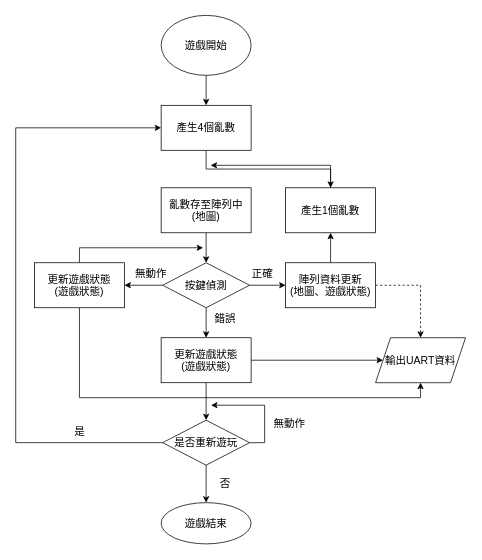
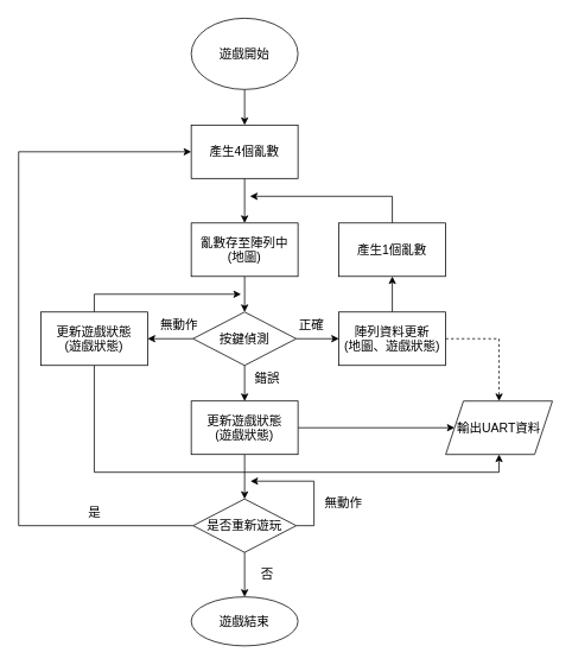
  <mxCell id="0" />
  <mxCell id="1" parent="0" />
  <mxCell id="2" value="" style="edgeStyle=orthogonalEdgeStyle;rounded=0;orthogonalLoop=1;jettySize=auto;html=1;fontSize=14;" parent="1" source="3" target="11" edge="1"><mxGeometry relative="1" as="geometry" /></mxCell>
  <mxCell id="3" value="&lt;font style=&quot;font-size: 14px;&quot;&gt;遊戲開始&lt;/font&gt;" style="ellipse;whiteSpace=wrap;html=1;" parent="1" vertex="1"><mxGeometry x="214" y="20" width="120" height="80" as="geometry" /></mxCell>
  <mxCell id="4" style="edgeStyle=orthogonalEdgeStyle;rounded=0;orthogonalLoop=1;jettySize=auto;html=1;exitX=0.5;exitY=1;exitDx=0;exitDy=0;entryX=0.5;entryY=0;entryDx=0;entryDy=0;fontSize=14;" parent="1" source="7" target="18" edge="1"><mxGeometry relative="1" as="geometry" /></mxCell>
  <mxCell id="5" style="edgeStyle=orthogonalEdgeStyle;rounded=0;orthogonalLoop=1;jettySize=auto;html=1;exitX=1;exitY=0.5;exitDx=0;exitDy=0;entryX=0;entryY=0.5;entryDx=0;entryDy=0;fontSize=14;" parent="1" source="7" target="14" edge="1"><mxGeometry relative="1" as="geometry" /></mxCell>
  <mxCell id="6" style="edgeStyle=orthogonalEdgeStyle;rounded=0;orthogonalLoop=1;jettySize=auto;html=1;exitX=0;exitY=0.5;exitDx=0;exitDy=0;entryX=1;entryY=0.5;entryDx=0;entryDy=0;fontSize=14;" parent="1" source="7" target="22" edge="1"><mxGeometry relative="1" as="geometry" /></mxCell>
  <mxCell id="7" value="&lt;font style=&quot;font-size: 14px;&quot;&gt;按鍵偵測&lt;/font&gt;" style="rhombus;whiteSpace=wrap;html=1;" parent="1" vertex="1"><mxGeometry x="216" y="350" width="116" height="60" as="geometry" /></mxCell>
  <mxCell id="8" value="" style="edgeStyle=orthogonalEdgeStyle;rounded=0;orthogonalLoop=1;jettySize=auto;html=1;fontSize=14;" parent="1" source="9" target="7" edge="1"><mxGeometry relative="1" as="geometry" /></mxCell>
  <mxCell id="9" value="&lt;font style=&quot;font-size: 14px;&quot;&gt;亂數存至陣列中&lt;br&gt;(地圖)&lt;br&gt;&lt;/font&gt;" style="rounded=0;whiteSpace=wrap;html=1;" parent="1" vertex="1"><mxGeometry x="214" y="250" width="120" height="60" as="geometry" /></mxCell>
- <mxCell id="10" style="edgeStyle=orthogonalEdgeStyle;rounded=0;orthogonalLoop=1;jettySize=auto;html=1;exitX=0.5;exitY=1;exitDx=0;exitDy=0;fontSize=14;" parent="1" source="11" target="34" edge="1"><mxGeometry relative="1" as="geometry" /></mxCell>
+ <mxCell id="10" style="edgeStyle=orthogonalEdgeStyle;rounded=0;orthogonalLoop=1;jettySize=auto;html=1;exitX=0.5;exitY=1;exitDx=0;exitDy=0;entryX=0.5;entryY=0;entryDx=0;entryDy=0;fontSize=14;" parent="1" source="11" target="9" edge="1"><mxGeometry relative="1" as="geometry" /></mxCell>
  <mxCell id="11" value="&lt;font style=&quot;&quot;&gt;&lt;font style=&quot;font-size: 14px;&quot;&gt;產生4個亂數&lt;/font&gt;&lt;br&gt;&lt;/font&gt;" style="rounded=0;whiteSpace=wrap;html=1;" parent="1" vertex="1"><mxGeometry x="214" y="140" width="120" height="60" as="geometry" /></mxCell>
  <mxCell id="12" style="edgeStyle=orthogonalEdgeStyle;rounded=0;orthogonalLoop=1;jettySize=auto;html=1;exitX=1;exitY=0.5;exitDx=0;exitDy=0;entryX=0.5;entryY=0;entryDx=0;entryDy=0;fontSize=14;dashed=1;" parent="1" source="14" target="32" edge="1"><mxGeometry relative="1" as="geometry" /></mxCell>
  <mxCell id="13" value="" style="edgeStyle=orthogonalEdgeStyle;rounded=0;orthogonalLoop=1;jettySize=auto;html=1;" edge="1" parent="1" source="14" target="34"><mxGeometry relative="1" as="geometry" /></mxCell>
  <mxCell id="14" value="&lt;font style=&quot;font-size: 14px;&quot;&gt;陣列資料更新&lt;br&gt;(地圖、遊戲狀態)&lt;br&gt;&lt;/font&gt;" style="rounded=0;whiteSpace=wrap;html=1;" parent="1" vertex="1"><mxGeometry x="380" y="350" width="120" height="60" as="geometry" /></mxCell>
  <mxCell id="15" value="正確" style="text;html=1;align=center;verticalAlign=middle;resizable=0;points=[];autosize=1;strokeColor=none;fillColor=none;fontSize=14;" parent="1" vertex="1"><mxGeometry x="324" y="350" width="50" height="30" as="geometry" /></mxCell>
  <mxCell id="16" value="" style="edgeStyle=orthogonalEdgeStyle;rounded=0;orthogonalLoop=1;jettySize=auto;html=1;fontSize=14;" parent="1" source="18" target="26" edge="1"><mxGeometry relative="1" as="geometry" /></mxCell>
  <mxCell id="17" style="edgeStyle=orthogonalEdgeStyle;rounded=0;orthogonalLoop=1;jettySize=auto;html=1;exitX=1;exitY=0.5;exitDx=0;exitDy=0;fontSize=14;" parent="1" source="18" target="32" edge="1"><mxGeometry relative="1" as="geometry" /></mxCell>
  <mxCell id="18" value="&lt;font style=&quot;font-size: 14px;&quot;&gt;更新遊戲狀態&lt;br&gt;(遊戲狀態)&lt;br&gt;&lt;/font&gt;" style="rounded=0;whiteSpace=wrap;html=1;" parent="1" vertex="1"><mxGeometry x="214" y="450" width="120" height="60" as="geometry" /></mxCell>
  <mxCell id="19" value="錯誤" style="text;html=1;align=center;verticalAlign=middle;resizable=0;points=[];autosize=1;strokeColor=none;fillColor=none;fontSize=14;" parent="1" vertex="1"><mxGeometry x="274" y="410" width="50" height="30" as="geometry" /></mxCell>
  <mxCell id="20" style="edgeStyle=orthogonalEdgeStyle;rounded=0;orthogonalLoop=1;jettySize=auto;html=1;exitX=0.5;exitY=0;exitDx=0;exitDy=0;fontSize=14;" parent="1" source="22" edge="1"><mxGeometry relative="1" as="geometry"><mxPoint x="270" y="330" as="targetPoint" /><Array as="points"><mxPoint x="105" y="330" /></Array></mxGeometry></mxCell>
  <mxCell id="21" style="edgeStyle=orthogonalEdgeStyle;rounded=0;orthogonalLoop=1;jettySize=auto;html=1;exitX=0.5;exitY=1;exitDx=0;exitDy=0;entryX=0.5;entryY=1;entryDx=0;entryDy=0;fontSize=14;" parent="1" source="22" target="32" edge="1"><mxGeometry relative="1" as="geometry"><Array as="points"><mxPoint x="105" y="530" /><mxPoint x="560" y="530" /></Array></mxGeometry></mxCell>
  <mxCell id="22" value="&lt;font style=&quot;font-size: 14px;&quot;&gt;更新遊戲狀態&lt;br&gt;(遊戲狀態)&lt;br&gt;&lt;/font&gt;" style="rounded=0;whiteSpace=wrap;html=1;" parent="1" vertex="1"><mxGeometry x="45" y="350" width="120" height="60" as="geometry" /></mxCell>
  <mxCell id="23" style="edgeStyle=orthogonalEdgeStyle;rounded=0;orthogonalLoop=1;jettySize=auto;html=1;exitX=0;exitY=0.5;exitDx=0;exitDy=0;fontSize=14;entryX=0;entryY=0.5;entryDx=0;entryDy=0;" parent="1" source="26" target="11" edge="1"><mxGeometry relative="1" as="geometry"><mxPoint x="130" y="180" as="targetPoint" /><Array as="points"><mxPoint x="20" y="590" /><mxPoint x="20" y="170" /></Array></mxGeometry></mxCell>
  <mxCell id="24" style="edgeStyle=orthogonalEdgeStyle;rounded=0;orthogonalLoop=1;jettySize=auto;html=1;exitX=0.5;exitY=1;exitDx=0;exitDy=0;fontSize=14;" parent="1" source="26" target="28" edge="1"><mxGeometry relative="1" as="geometry" /></mxCell>
  <mxCell id="25" style="edgeStyle=orthogonalEdgeStyle;rounded=0;orthogonalLoop=1;jettySize=auto;html=1;exitX=1;exitY=0.5;exitDx=0;exitDy=0;fontSize=14;" parent="1" source="26" edge="1"><mxGeometry relative="1" as="geometry"><mxPoint x="280" y="540" as="targetPoint" /></mxGeometry></mxCell>
  <mxCell id="26" value="&lt;font style=&quot;font-size: 14px;&quot;&gt;是否重新遊玩&lt;/font&gt;" style="rhombus;whiteSpace=wrap;html=1;" parent="1" vertex="1"><mxGeometry x="216" y="560" width="116" height="60" as="geometry" /></mxCell>
  <mxCell id="27" value="是" style="text;html=1;align=center;verticalAlign=middle;resizable=0;points=[];autosize=1;strokeColor=none;fillColor=none;fontSize=14;" parent="1" vertex="1"><mxGeometry x="85" y="560" width="40" height="30" as="geometry" /></mxCell>
  <mxCell id="28" value="&lt;font style=&quot;font-size: 14px;&quot;&gt;遊戲結束&lt;/font&gt;" style="ellipse;whiteSpace=wrap;html=1;" parent="1" vertex="1"><mxGeometry x="214" y="670" width="120" height="55" as="geometry" /></mxCell>
  <mxCell id="29" value="否" style="text;html=1;align=center;verticalAlign=middle;resizable=0;points=[];autosize=1;strokeColor=none;fillColor=none;fontSize=14;" parent="1" vertex="1"><mxGeometry x="279" y="630" width="40" height="30" as="geometry" /></mxCell>
  <mxCell id="30" value="無動作" style="text;html=1;align=center;verticalAlign=middle;resizable=0;points=[];autosize=1;strokeColor=none;fillColor=none;fontSize=14;" parent="1" vertex="1"><mxGeometry x="350" y="550" width="70" height="30" as="geometry" /></mxCell>
  <mxCell id="31" value="無動作" style="text;html=1;align=center;verticalAlign=middle;resizable=0;points=[];autosize=1;strokeColor=none;fillColor=none;fontSize=14;" parent="1" vertex="1"><mxGeometry x="165" y="350" width="70" height="30" as="geometry" /></mxCell>
  <mxCell id="32" value="輸出UART資料" style="shape=parallelogram;perimeter=parallelogramPerimeter;whiteSpace=wrap;html=1;fixedSize=1;fontSize=14;" parent="1" vertex="1"><mxGeometry x="500" y="450" width="120" height="60" as="geometry" /></mxCell>
  <mxCell id="33" style="edgeStyle=orthogonalEdgeStyle;rounded=0;orthogonalLoop=1;jettySize=auto;html=1;exitX=0.5;exitY=0;exitDx=0;exitDy=0;" edge="1" parent="1" source="34"><mxGeometry relative="1" as="geometry"><mxPoint x="280" y="220" as="targetPoint" /><Array as="points"><mxPoint x="440" y="220" /></Array></mxGeometry></mxCell>
  <mxCell id="34" value="&lt;font style=&quot;&quot;&gt;&lt;font style=&quot;font-size: 14px;&quot;&gt;產生1個亂數&lt;/font&gt;&lt;br&gt;&lt;/font&gt;" style="rounded=0;whiteSpace=wrap;html=1;" vertex="1" parent="1"><mxGeometry x="380" y="250" width="120" height="60" as="geometry" /></mxCell>
